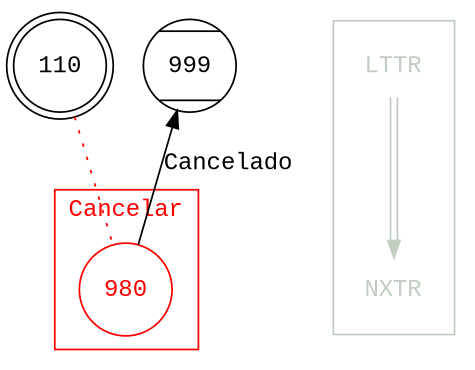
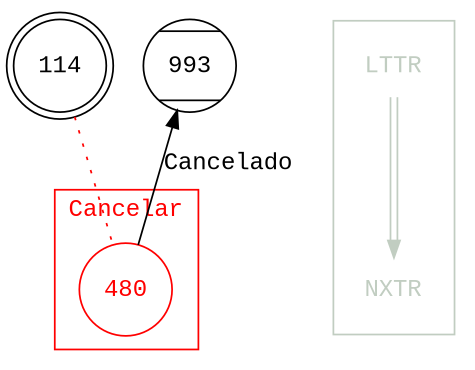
  digraph {
    fontname="Liberation Mono"
    node [fontname="Liberation Mono" shape=plaintext]
    edge [fontname="Liberation Mono"]
-   110 [shape=doublecircle]
-   999 [shape=Mcircle]
+   110 [shape=doublecircle label=114]
+   999 [shape=Mcircle label=993]
    LTTR [fontcolor=honeydew3]
    NXTR [fontcolor=honeydew3]
-   980 [color=red fontcolor=red shape=circle]
+   980 [color=red fontcolor=red shape=circle label=480]
    subgraph sub_1 {
      rank=same
      110
      999
    }
    subgraph cluster_2 {
      color=honeydew3
      LTTR
      NXTR
    }
    subgraph cluster_3 {
      color=red
      fontcolor=red
      label=Cancelar
      980
    }
    110 -> 980 [arrowhead=none color=red style=dotted]
    LTTR -> NXTR [color="honeydew3:invis:honeydew3"]
    980 -> 999 [label=Cancelado]
  }
